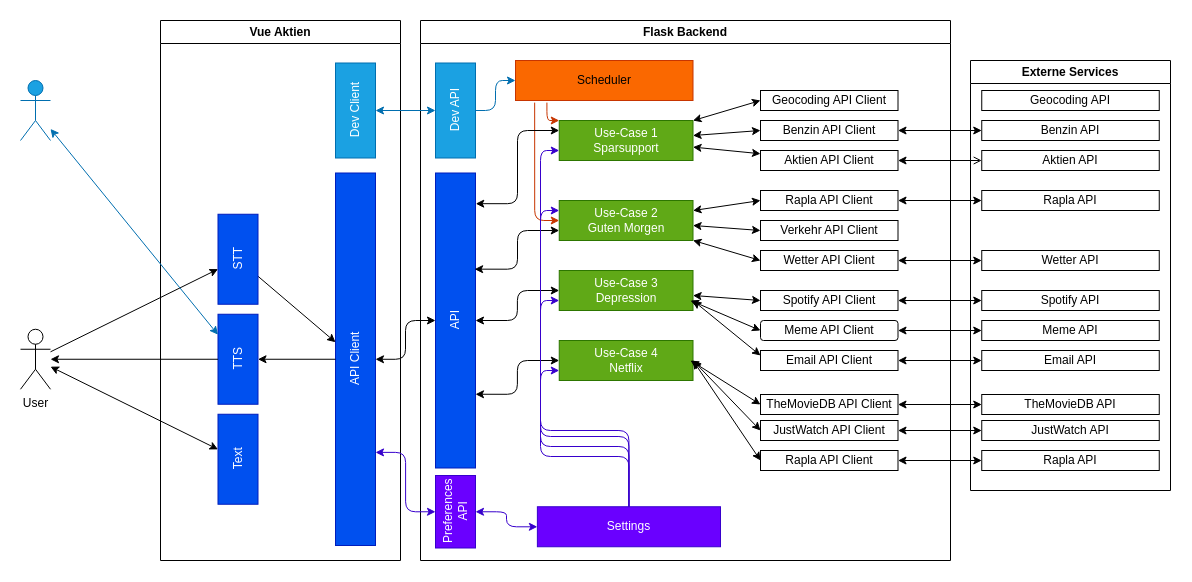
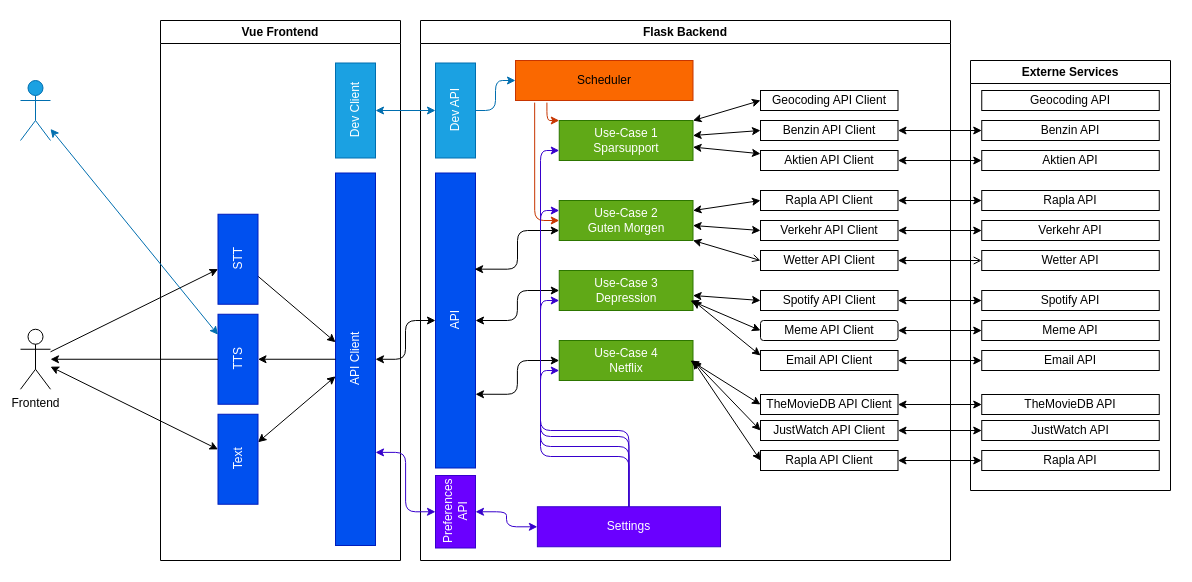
  <mxCell id="0" />
  <mxCell id="1" parent="0" />
- <mxCell id="2" value="Vue Aktien" style="swimlane;whiteSpace=wrap;html=1;" parent="1" vertex="1"><mxGeometry x="160" y="20" width="240" height="540" as="geometry"><mxRectangle x="230" y="80" width="120" height="30" as="alternateBounds" /></mxGeometry></mxCell>
+ <mxCell id="2" value="Vue Frontend" style="swimlane;whiteSpace=wrap;html=1;" parent="1" vertex="1"><mxGeometry x="160" y="20" width="240" height="540" as="geometry"><mxRectangle x="230" y="80" width="120" height="30" as="alternateBounds" /></mxGeometry></mxCell>
  <mxCell id="3" value="API Client" style="rounded=0;whiteSpace=wrap;html=1;rotation=-90;fillColor=#0050ef;fontColor=#ffffff;strokeColor=#001DBC;" parent="2" vertex="1"><mxGeometry x="8.75" y="318.75" width="372.5" height="40" as="geometry" /></mxCell>
  <mxCell id="4" value="Dev Client" style="rounded=0;whiteSpace=wrap;html=1;rotation=-90;fillColor=#1ba1e2;fontColor=#ffffff;strokeColor=#006EAF;" parent="2" vertex="1"><mxGeometry x="147.5" y="70" width="95" height="40" as="geometry" /></mxCell>
  <mxCell id="5" style="edgeStyle=none;html=1;startArrow=classic;startFill=1;endArrow=none;endFill=0;" parent="2" source="6" target="3" edge="1"><mxGeometry relative="1" as="geometry" /></mxCell>
  <mxCell id="6" value="TTS" style="rounded=0;whiteSpace=wrap;html=1;rotation=-90;fillColor=#0050ef;fontColor=#ffffff;strokeColor=#001DBC;" parent="2" vertex="1"><mxGeometry x="32.5" y="318.75" width="90" height="40" as="geometry" /></mxCell>
  <mxCell id="7" style="edgeStyle=none;html=1;" parent="2" source="8" target="3" edge="1"><mxGeometry relative="1" as="geometry" /></mxCell>
  <mxCell id="8" value="STT" style="rounded=0;whiteSpace=wrap;html=1;rotation=-90;fillColor=#0050ef;fontColor=#ffffff;strokeColor=#001DBC;" parent="2" vertex="1"><mxGeometry x="32.5" y="218.75" width="90" height="40" as="geometry" /></mxCell>
+ <mxCell id="9" value="" style="edgeStyle=none;html=1;startArrow=classic;startFill=1;" parent="2" source="10" target="3" edge="1"><mxGeometry relative="1" as="geometry" /></mxCell>
  <mxCell id="10" value="Text" style="rounded=0;whiteSpace=wrap;html=1;rotation=-90;fillColor=#0050ef;fontColor=#ffffff;strokeColor=#001DBC;" parent="2" vertex="1"><mxGeometry x="32.5" y="418.75" width="90" height="40" as="geometry" /></mxCell>
  <mxCell id="11" value="Flask Backend" style="swimlane;whiteSpace=wrap;html=1;" parent="1" vertex="1"><mxGeometry x="420" y="20" width="530" height="540" as="geometry"><mxRectangle x="490" y="310" width="120" height="30" as="alternateBounds" /></mxGeometry></mxCell>
  <mxCell id="12" style="edgeStyle=orthogonalEdgeStyle;html=1;entryX=0;entryY=0.5;entryDx=0;entryDy=0;startArrow=none;startFill=0;endArrow=classic;endFill=1;fillColor=#1ba1e2;strokeColor=#006EAF;" parent="11" source="13" target="14" edge="1"><mxGeometry relative="1" as="geometry" /></mxCell>
  <mxCell id="13" value="Dev API" style="rounded=0;whiteSpace=wrap;html=1;rotation=-90;fillColor=#1ba1e2;fontColor=#ffffff;strokeColor=#006EAF;" parent="11" vertex="1"><mxGeometry x="-12.5" y="70" width="95" height="40" as="geometry" /></mxCell>
  <mxCell id="14" value="Scheduler" style="rounded=0;whiteSpace=wrap;html=1;fillColor=#fa6800;fontColor=#000000;strokeColor=#C73500;" parent="11" vertex="1"><mxGeometry x="95" y="40" width="177.5" height="40" as="geometry" /></mxCell>
  <mxCell id="15" style="edgeStyle=orthogonalEdgeStyle;html=1;startArrow=classic;startFill=1;endArrow=classic;endFill=1;fillColor=#6a00ff;strokeColor=#3700CC;" parent="11" source="17" target="36" edge="1"><mxGeometry relative="1" as="geometry" /></mxCell>
  <mxCell id="16" style="edgeStyle=orthogonalEdgeStyle;html=1;entryX=0;entryY=0.75;entryDx=0;entryDy=0;startArrow=none;startFill=0;endArrow=classic;endFill=1;fillColor=#6a00ff;strokeColor=#3700CC;" parent="11" source="17" target="34" edge="1"><mxGeometry relative="1" as="geometry"><Array as="points"><mxPoint x="208" y="416" /><mxPoint x="120" y="416" /><mxPoint x="120" y="350" /></Array></mxGeometry></mxCell>
  <mxCell id="17" value="Settings" style="rounded=0;whiteSpace=wrap;html=1;fillColor=#6a00ff;fontColor=#ffffff;strokeColor=#3700CC;" parent="11" vertex="1"><mxGeometry x="116.88" y="486.25" width="183.12" height="40" as="geometry" /></mxCell>
  <mxCell id="18" value="API" style="rounded=0;whiteSpace=wrap;html=1;rotation=-90;fillColor=#0050ef;fontColor=#ffffff;strokeColor=#001DBC;" parent="11" vertex="1"><mxGeometry x="-112.5" y="280" width="295" height="40" as="geometry" /></mxCell>
  <mxCell id="19" style="edgeStyle=orthogonalEdgeStyle;html=1;entryX=0.108;entryY=1.053;entryDx=0;entryDy=0;entryPerimeter=0;startArrow=classic;startFill=1;endArrow=none;endFill=0;exitX=0;exitY=0.5;exitDx=0;exitDy=0;fillColor=#fa6800;strokeColor=#C73500;" parent="11" source="29" target="14" edge="1"><mxGeometry relative="1" as="geometry"><mxPoint x="130" y="110" as="sourcePoint" /></mxGeometry></mxCell>
- <mxCell id="20" style="edgeStyle=orthogonalEdgeStyle;html=1;entryX=0.896;entryY=1.006;entryDx=0;entryDy=0;entryPerimeter=0;startArrow=classic;startFill=1;endArrow=classic;endFill=1;exitX=0;exitY=0.25;exitDx=0;exitDy=0;" parent="11" source="24" target="18" edge="1"><mxGeometry relative="1" as="geometry"><Array as="points"><mxPoint x="97" y="110" /><mxPoint x="97" y="183" /></Array></mxGeometry></mxCell>
  <mxCell id="21" style="html=1;entryX=0;entryY=0.5;entryDx=0;entryDy=0;startArrow=classic;startFill=1;endArrow=classic;endFill=1;" parent="11" source="24" target="40" edge="1"><mxGeometry relative="1" as="geometry" /></mxCell>
  <mxCell id="22" style="html=1;entryX=0;entryY=0.5;entryDx=0;entryDy=0;startArrow=classic;startFill=1;endArrow=classic;endFill=1;" parent="11" source="24" target="41" edge="1"><mxGeometry relative="1" as="geometry" /></mxCell>
  <mxCell id="23" style="html=1;startArrow=classic;startFill=1;endArrow=classic;endFill=1;" parent="11" source="24" target="42" edge="1"><mxGeometry relative="1" as="geometry" /></mxCell>
  <mxCell id="24" value="Use-Case 1&lt;br&gt;Sparsupport" style="rounded=0;whiteSpace=wrap;html=1;fillColor=#60a917;fontColor=#ffffff;strokeColor=#2D7600;" parent="11" vertex="1"><mxGeometry x="138.75" y="100" width="133.75" height="40" as="geometry" /></mxCell>
  <mxCell id="25" style="edgeStyle=orthogonalEdgeStyle;html=1;entryX=0.674;entryY=0.978;entryDx=0;entryDy=0;entryPerimeter=0;startArrow=classic;startFill=1;endArrow=classic;endFill=1;" parent="11" source="29" target="18" edge="1"><mxGeometry relative="1" as="geometry"><Array as="points"><mxPoint x="97" y="210" /><mxPoint x="97" y="249" /></Array></mxGeometry></mxCell>
  <mxCell id="26" style="edgeStyle=none;html=1;entryX=0;entryY=0.5;entryDx=0;entryDy=0;startArrow=classic;startFill=1;endArrow=classic;endFill=1;" parent="11" source="29" target="43" edge="1"><mxGeometry relative="1" as="geometry" /></mxCell>
  <mxCell id="27" style="edgeStyle=none;html=1;entryX=0;entryY=0.5;entryDx=0;entryDy=0;startArrow=classic;startFill=1;endArrow=classic;endFill=1;" parent="11" source="29" target="44" edge="1"><mxGeometry relative="1" as="geometry" /></mxCell>
- <mxCell id="28" style="edgeStyle=none;html=1;entryX=0;entryY=0.5;entryDx=0;entryDy=0;startArrow=classic;startFill=1;endArrow=classic;endFill=1;" parent="11" source="29" target="45" edge="1"><mxGeometry relative="1" as="geometry" /></mxCell>
+ <mxCell id="28" style="edgeStyle=none;html=1;entryX=0;entryY=0.5;entryDx=0;entryDy=0;startArrow=classic;startFill=1;endArrow=open;endFill=1;" parent="11" source="29" target="45" edge="1"><mxGeometry relative="1" as="geometry" /></mxCell>
  <mxCell id="29" value="Use-Case 2&lt;br&gt;Guten Morgen" style="rounded=0;whiteSpace=wrap;html=1;fillColor=#60a917;fontColor=#ffffff;strokeColor=#2D7600;" parent="11" vertex="1"><mxGeometry x="138.75" y="180" width="133.75" height="40" as="geometry" /></mxCell>
  <mxCell id="30" style="edgeStyle=orthogonalEdgeStyle;html=1;startArrow=classic;startFill=1;endArrow=classic;endFill=1;" parent="11" source="32" target="18" edge="1"><mxGeometry relative="1" as="geometry" /></mxCell>
  <mxCell id="31" style="edgeStyle=none;html=1;entryX=0;entryY=0.5;entryDx=0;entryDy=0;startArrow=classic;startFill=1;endArrow=classic;endFill=1;" parent="11" source="32" target="46" edge="1"><mxGeometry relative="1" as="geometry" /></mxCell>
  <mxCell id="32" value="Use-Case 3&lt;br&gt;Depression&lt;span style=&quot;color: rgba(0, 0, 0, 0); font-family: monospace; font-size: 0px; text-align: start;&quot;&gt;%3CmxGraphModel%3E%3Croot%3E%3CmxCell%20id%3D%220%22%2F%3E%3CmxCell%20id%3D%221%22%20parent%3D%220%22%2F%3E%3CmxCell%20id%3D%222%22%20value%3D%22Use-Case%202%26lt%3Bbr%26gt%3BGuten%20Morgen%22%20style%3D%22rounded%3D0%3BwhiteSpace%3Dwrap%3Bhtml%3D1%3B%22%20vertex%3D%221%22%20parent%3D%221%22%3E%3CmxGeometry%20x%3D%22628.75%22%20y%3D%22240%22%20width%3D%22133.75%22%20height%3D%2240%22%20as%3D%22geometry%22%2F%3E%3C%2FmxCell%3E%3C%2Froot%3E%3C%2FmxGraphModel%3E&lt;/span&gt;" style="rounded=0;whiteSpace=wrap;html=1;fillColor=#60a917;fontColor=#ffffff;strokeColor=#2D7600;" parent="11" vertex="1"><mxGeometry x="138.75" y="250" width="133.75" height="40" as="geometry" /></mxCell>
  <mxCell id="33" style="edgeStyle=orthogonalEdgeStyle;html=1;entryX=0.25;entryY=1;entryDx=0;entryDy=0;startArrow=classic;startFill=1;endArrow=classic;endFill=1;" parent="11" source="34" target="18" edge="1"><mxGeometry relative="1" as="geometry" /></mxCell>
  <mxCell id="34" value="Use-Case 4&lt;br&gt;&lt;div style=&quot;text-align: center;&quot;&gt;&lt;span style=&quot;text-align: start; background-color: initial;&quot;&gt;Netflix&lt;/span&gt;&lt;span style=&quot;color: rgba(0, 0, 0, 0); font-family: monospace; font-size: 0px; text-align: start; background-color: initial;&quot;&gt;%3CmxGraphModel%3E%3Croot%3E%3CmxCell%20id%3D%220%22%2F%3E%3CmxCell%20id%3D%221%22%20parent%3D%220%22%2F%3E%3CmxCell%20id%3D%222%22%20value%3D%22Use-Case%202%26lt%3Bbr%26gt%3BGuten%20Morgen%22%20style%3D%22rounded%3D0%3BwhiteSpace%3Dwrap%3Bhtml%3D1%3B%22%20vertex%3D%221%22%20parent%3D%221%22%3E%3CmxGeometry%20x%3D%22628.75%22%20y%3D%22240%22%20width%3D%22133.75%22%20height%3D%2240%22%20as%3D%22geometry%22%2F%3E%3C%2FmxCell%3E%3C%2Froot%3E%3C%2FmxGraphModel%3E&lt;/span&gt;&lt;/div&gt;" style="rounded=0;whiteSpace=wrap;html=1;fillColor=#60a917;fontColor=#ffffff;strokeColor=#2D7600;" parent="11" vertex="1"><mxGeometry x="138.75" y="320" width="133.75" height="40" as="geometry" /></mxCell>
  <mxCell id="35" style="edgeStyle=orthogonalEdgeStyle;html=1;entryX=0.177;entryY=1.053;entryDx=0;entryDy=0;entryPerimeter=0;startArrow=classic;startFill=1;endArrow=none;endFill=0;exitX=0;exitY=0;exitDx=0;exitDy=0;fillColor=#fa6800;strokeColor=#C73500;" parent="11" source="24" target="14" edge="1"><mxGeometry relative="1" as="geometry"><mxPoint x="95" y="197.88" as="sourcePoint" /><mxPoint x="70.42" y="80" as="targetPoint" /><Array as="points"><mxPoint x="126" y="100" /></Array></mxGeometry></mxCell>
  <mxCell id="36" value="Preferences API" style="rounded=0;whiteSpace=wrap;html=1;rotation=-90;fillColor=#6a00ff;fontColor=#ffffff;strokeColor=#3700CC;" parent="11" vertex="1"><mxGeometry x="-1.25" y="471.25" width="72.5" height="40" as="geometry" /></mxCell>
  <mxCell id="37" style="edgeStyle=orthogonalEdgeStyle;html=1;entryX=0;entryY=0.75;entryDx=0;entryDy=0;startArrow=none;startFill=0;endArrow=classic;endFill=1;exitX=0.5;exitY=0;exitDx=0;exitDy=0;fillColor=#6a00ff;strokeColor=#3700CC;" parent="11" source="17" target="32" edge="1"><mxGeometry relative="1" as="geometry"><mxPoint x="273.444" y="481.25" as="sourcePoint" /><mxPoint x="148.75" y="360.0" as="targetPoint" /><Array as="points"><mxPoint x="208" y="410" /><mxPoint x="120" y="410" /><mxPoint x="120" y="280" /></Array></mxGeometry></mxCell>
  <mxCell id="38" style="edgeStyle=orthogonalEdgeStyle;html=1;entryX=0;entryY=0.25;entryDx=0;entryDy=0;startArrow=none;startFill=0;endArrow=classic;endFill=1;exitX=0.5;exitY=0;exitDx=0;exitDy=0;fillColor=#6a00ff;strokeColor=#3700CC;" parent="11" source="17" target="29" edge="1"><mxGeometry relative="1" as="geometry"><mxPoint x="290" y="450" as="sourcePoint" /><mxPoint x="148.75" y="360.0" as="targetPoint" /><Array as="points"><mxPoint x="208" y="426" /><mxPoint x="120" y="426" /><mxPoint x="120" y="190" /></Array></mxGeometry></mxCell>
  <mxCell id="39" style="edgeStyle=orthogonalEdgeStyle;html=1;entryX=0;entryY=0.75;entryDx=0;entryDy=0;startArrow=none;startFill=0;endArrow=classic;endFill=1;exitX=0.5;exitY=0;exitDx=0;exitDy=0;fillColor=#6a00ff;strokeColor=#3700CC;" parent="11" source="17" target="24" edge="1"><mxGeometry relative="1" as="geometry"><mxPoint x="273.44" y="481.25" as="sourcePoint" /><mxPoint x="148.75" y="200" as="targetPoint" /><Array as="points"><mxPoint x="208" y="436" /><mxPoint x="120" y="436" /><mxPoint x="120" y="130" /></Array></mxGeometry></mxCell>
  <mxCell id="40" value="Geocoding API Client" style="rounded=0;whiteSpace=wrap;html=1;" parent="11" vertex="1"><mxGeometry x="340" y="70" width="137.5" height="20" as="geometry" /></mxCell>
  <mxCell id="41" value="Benzin API Client" style="rounded=0;whiteSpace=wrap;html=1;" parent="11" vertex="1"><mxGeometry x="340" y="100" width="137.5" height="20" as="geometry" /></mxCell>
  <mxCell id="42" value="Aktien API Client" style="rounded=0;whiteSpace=wrap;html=1;" parent="11" vertex="1"><mxGeometry x="340" y="130" width="137.5" height="20" as="geometry" /></mxCell>
  <mxCell id="43" value="Rapla API Client" style="rounded=0;whiteSpace=wrap;html=1;" parent="11" vertex="1"><mxGeometry x="340" y="170" width="137.5" height="20" as="geometry" /></mxCell>
  <mxCell id="44" value="Verkehr API Client" style="rounded=0;whiteSpace=wrap;html=1;" parent="11" vertex="1"><mxGeometry x="340" y="200" width="137.5" height="20" as="geometry" /></mxCell>
  <mxCell id="45" value="Wetter API Client" style="rounded=0;whiteSpace=wrap;html=1;" parent="11" vertex="1"><mxGeometry x="340" y="230" width="137.5" height="20" as="geometry" /></mxCell>
  <mxCell id="46" value="Spotify API Client" style="rounded=0;whiteSpace=wrap;html=1;" parent="11" vertex="1"><mxGeometry x="340" y="270" width="137.5" height="20" as="geometry" /></mxCell>
  <mxCell id="47" value="Meme API Client" style="whiteSpace=wrap;html=1;rounded=1;" parent="11" vertex="1"><mxGeometry x="340" y="300" width="137.5" height="20" as="geometry" /></mxCell>
  <mxCell id="48" style="edgeStyle=none;html=1;entryX=1;entryY=0.75;entryDx=0;entryDy=0;startArrow=classic;startFill=1;endArrow=classic;endFill=1;exitX=0;exitY=0.25;exitDx=0;exitDy=0;" parent="11" source="49" target="32" edge="1"><mxGeometry relative="1" as="geometry" /></mxCell>
  <mxCell id="49" value="Email API Client" style="rounded=0;whiteSpace=wrap;html=1;" parent="11" vertex="1"><mxGeometry x="340" y="330" width="137.5" height="20" as="geometry" /></mxCell>
  <mxCell id="50" value="TheMovieDB API Client" style="rounded=0;whiteSpace=wrap;html=1;" parent="11" vertex="1"><mxGeometry x="340" y="374" width="137.5" height="20" as="geometry" /></mxCell>
  <mxCell id="51" style="edgeStyle=none;html=1;entryX=1;entryY=0.5;entryDx=0;entryDy=0;startArrow=classic;startFill=1;endArrow=classic;endFill=1;exitX=0;exitY=0.5;exitDx=0;exitDy=0;" parent="11" source="52" target="34" edge="1"><mxGeometry relative="1" as="geometry" /></mxCell>
  <mxCell id="52" value="JustWatch API Client" style="rounded=0;whiteSpace=wrap;html=1;" parent="11" vertex="1"><mxGeometry x="340" y="400" width="137.5" height="20" as="geometry" /></mxCell>
  <mxCell id="53" style="edgeStyle=none;html=1;entryX=1;entryY=0.5;entryDx=0;entryDy=0;startArrow=classic;startFill=1;endArrow=classic;endFill=1;exitX=0;exitY=0.5;exitDx=0;exitDy=0;" parent="11" source="54" target="34" edge="1"><mxGeometry relative="1" as="geometry" /></mxCell>
  <mxCell id="54" value="Rapla API Client" style="rounded=0;whiteSpace=wrap;html=1;" parent="11" vertex="1"><mxGeometry x="340" y="430" width="137.5" height="20" as="geometry" /></mxCell>
  <mxCell id="55" value="Externe Services" style="swimlane;whiteSpace=wrap;html=1;" parent="1" vertex="1"><mxGeometry x="970" y="60" width="200" height="430" as="geometry"><mxRectangle x="490" y="310" width="120" height="30" as="alternateBounds" /></mxGeometry></mxCell>
  <mxCell id="56" value="Geocoding API" style="rounded=0;whiteSpace=wrap;html=1;" parent="55" vertex="1"><mxGeometry x="11.25" y="30" width="177.5" height="20" as="geometry" /></mxCell>
  <mxCell id="57" value="Benzin API" style="rounded=0;whiteSpace=wrap;html=1;" parent="55" vertex="1"><mxGeometry x="11.25" y="60" width="177.5" height="20" as="geometry" /></mxCell>
  <mxCell id="58" value="Aktien API" style="rounded=0;whiteSpace=wrap;html=1;" parent="55" vertex="1"><mxGeometry x="11.25" y="90" width="177.5" height="20" as="geometry" /></mxCell>
  <mxCell id="59" value="Rapla API" style="rounded=0;whiteSpace=wrap;html=1;" parent="55" vertex="1"><mxGeometry x="11.25" y="130" width="177.5" height="20" as="geometry" /></mxCell>
+ <mxCell id="60" value="Verkehr API" style="rounded=0;whiteSpace=wrap;html=1;" parent="55" vertex="1"><mxGeometry x="11.25" y="160" width="177.5" height="20" as="geometry" /></mxCell>
  <mxCell id="61" value="Wetter API" style="rounded=0;whiteSpace=wrap;html=1;" parent="55" vertex="1"><mxGeometry x="11.25" y="190" width="177.5" height="20" as="geometry" /></mxCell>
  <mxCell id="62" value="Spotify API" style="rounded=0;whiteSpace=wrap;html=1;" parent="55" vertex="1"><mxGeometry x="11.25" y="230" width="177.5" height="20" as="geometry" /></mxCell>
  <mxCell id="63" value="Meme API" style="rounded=0;whiteSpace=wrap;html=1;" parent="55" vertex="1"><mxGeometry x="11.25" y="260" width="177.5" height="20" as="geometry" /></mxCell>
  <mxCell id="64" value="Email API" style="rounded=0;whiteSpace=wrap;html=1;" parent="55" vertex="1"><mxGeometry x="11.25" y="290" width="177.5" height="20" as="geometry" /></mxCell>
  <mxCell id="65" value="TheMovieDB API" style="rounded=0;whiteSpace=wrap;html=1;" parent="55" vertex="1"><mxGeometry x="11.25" y="334" width="177.5" height="20" as="geometry" /></mxCell>
  <mxCell id="66" value="JustWatch API" style="rounded=0;whiteSpace=wrap;html=1;" parent="55" vertex="1"><mxGeometry x="11.25" y="360" width="177.5" height="20" as="geometry" /></mxCell>
  <mxCell id="67" value="Rapla API" style="rounded=0;whiteSpace=wrap;html=1;" parent="55" vertex="1"><mxGeometry x="11.25" y="390" width="177.5" height="20" as="geometry" /></mxCell>
  <mxCell id="68" style="edgeStyle=none;html=1;entryX=0.5;entryY=0;entryDx=0;entryDy=0;startArrow=classic;startFill=1;endArrow=none;endFill=0;" parent="1" source="70" target="6" edge="1"><mxGeometry relative="1" as="geometry" /></mxCell>
  <mxCell id="69" style="edgeStyle=none;html=1;startArrow=classic;startFill=1;endArrow=classic;endFill=1;" parent="1" source="70" target="10" edge="1"><mxGeometry relative="1" as="geometry" /></mxCell>
- <mxCell id="70" value="User" style="shape=umlActor;verticalLabelPosition=bottom;verticalAlign=top;html=1;outlineConnect=0;" parent="1" vertex="1"><mxGeometry x="20" y="328.75" width="30" height="60" as="geometry" /></mxCell>
+ <mxCell id="70" value="Frontend" style="shape=umlActor;verticalLabelPosition=bottom;verticalAlign=top;html=1;outlineConnect=0;" parent="1" vertex="1"><mxGeometry x="20" y="328.75" width="30" height="60" as="geometry" /></mxCell>
  <mxCell id="71" style="edgeStyle=none;html=1;startArrow=classic;startFill=1;endArrow=none;endFill=0;" parent="1" source="8" target="70" edge="1"><mxGeometry relative="1" as="geometry" /></mxCell>
  <mxCell id="72" style="edgeStyle=none;html=1;startArrow=classic;startFill=1;endArrow=classic;endFill=1;fillColor=#1ba1e2;strokeColor=#006EAF;" parent="1" source="73" target="6" edge="1"><mxGeometry relative="1" as="geometry" /></mxCell>
  <mxCell id="73" value="Dev" style="shape=umlActor;verticalLabelPosition=bottom;verticalAlign=top;html=1;outlineConnect=0;fillColor=#1ba1e2;fontColor=#ffffff;strokeColor=#006EAF;" parent="1" vertex="1"><mxGeometry x="20" y="80" width="30" height="60" as="geometry" /></mxCell>
  <mxCell id="74" style="edgeStyle=none;html=1;startArrow=classic;startFill=1;endArrow=classic;endFill=1;fillColor=#1ba1e2;strokeColor=#006EAF;" parent="1" source="4" target="13" edge="1"><mxGeometry relative="1" as="geometry" /></mxCell>
  <mxCell id="75" style="edgeStyle=orthogonalEdgeStyle;html=1;startArrow=classic;startFill=1;endArrow=classic;endFill=1;" parent="1" source="3" target="18" edge="1"><mxGeometry relative="1" as="geometry" /></mxCell>
  <mxCell id="76" style="edgeStyle=orthogonalEdgeStyle;html=1;entryX=0.25;entryY=1;entryDx=0;entryDy=0;startArrow=classic;startFill=1;endArrow=classic;endFill=1;fillColor=#6a00ff;strokeColor=#3700CC;" parent="1" source="36" target="3" edge="1"><mxGeometry relative="1" as="geometry" /></mxCell>
  <mxCell id="77" style="edgeStyle=orthogonalEdgeStyle;html=1;entryX=0;entryY=0.5;entryDx=0;entryDy=0;startArrow=classic;startFill=1;endArrow=classic;endFill=1;" parent="1" source="54" target="67" edge="1"><mxGeometry relative="1" as="geometry" /></mxCell>
  <mxCell id="78" style="edgeStyle=orthogonalEdgeStyle;html=1;startArrow=classic;startFill=1;endArrow=classic;endFill=1;" parent="1" source="52" target="66" edge="1"><mxGeometry relative="1" as="geometry" /></mxCell>
  <mxCell id="79" style="edgeStyle=orthogonalEdgeStyle;html=1;startArrow=classic;startFill=1;endArrow=classic;endFill=1;" parent="1" source="50" target="65" edge="1"><mxGeometry relative="1" as="geometry" /></mxCell>
  <mxCell id="80" style="edgeStyle=orthogonalEdgeStyle;html=1;entryX=0;entryY=0.5;entryDx=0;entryDy=0;startArrow=classic;startFill=1;endArrow=classic;endFill=1;" parent="1" source="49" target="64" edge="1"><mxGeometry relative="1" as="geometry" /></mxCell>
  <mxCell id="81" style="edgeStyle=orthogonalEdgeStyle;html=1;startArrow=classic;startFill=1;endArrow=classic;endFill=1;" parent="1" source="47" target="63" edge="1"><mxGeometry relative="1" as="geometry" /></mxCell>
  <mxCell id="82" style="edgeStyle=orthogonalEdgeStyle;html=1;startArrow=classic;startFill=1;endArrow=classic;endFill=1;" parent="1" source="46" target="62" edge="1"><mxGeometry relative="1" as="geometry" /></mxCell>
- <mxCell id="83" style="edgeStyle=orthogonalEdgeStyle;html=1;startArrow=classic;startFill=1;endArrow=classic;endFill=1;" parent="1" source="45" target="61" edge="1"><mxGeometry relative="1" as="geometry" /></mxCell>
+ <mxCell id="83" style="edgeStyle=orthogonalEdgeStyle;html=1;startArrow=classic;startFill=1;endArrow=open;endFill=1;" parent="1" source="45" target="61" edge="1"><mxGeometry relative="1" as="geometry" /></mxCell>
+ <mxCell id="84" style="edgeStyle=orthogonalEdgeStyle;html=1;startArrow=classic;startFill=1;endArrow=classic;endFill=1;" parent="1" source="44" target="60" edge="1"><mxGeometry relative="1" as="geometry" /></mxCell>
  <mxCell id="85" style="edgeStyle=orthogonalEdgeStyle;html=1;startArrow=classic;startFill=1;endArrow=classic;endFill=1;" parent="1" source="43" target="59" edge="1"><mxGeometry relative="1" as="geometry" /></mxCell>
- <mxCell id="86" style="edgeStyle=orthogonalEdgeStyle;html=1;startArrow=classic;startFill=1;endArrow=open;endFill=1;" parent="1" source="42" target="58" edge="1"><mxGeometry relative="1" as="geometry" /></mxCell>
+ <mxCell id="86" style="edgeStyle=orthogonalEdgeStyle;html=1;startArrow=classic;startFill=1;endArrow=classic;endFill=1;" parent="1" source="42" target="58" edge="1"><mxGeometry relative="1" as="geometry" /></mxCell>
  <mxCell id="87" style="edgeStyle=orthogonalEdgeStyle;html=1;startArrow=classic;startFill=1;endArrow=classic;endFill=1;" parent="1" source="41" target="57" edge="1"><mxGeometry relative="1" as="geometry" /></mxCell>
  <mxCell id="88" style="edgeStyle=none;html=1;startArrow=classic;startFill=1;endArrow=classic;endFill=1;exitX=0;exitY=0.5;exitDx=0;exitDy=0;" parent="1" source="47" edge="1"><mxGeometry relative="1" as="geometry"><mxPoint x="690" y="300" as="targetPoint" /></mxGeometry></mxCell>
  <mxCell id="89" style="edgeStyle=none;html=1;startArrow=classic;startFill=1;endArrow=classic;endFill=1;exitX=0;exitY=0.5;exitDx=0;exitDy=0;" parent="1" source="50" edge="1"><mxGeometry relative="1" as="geometry"><mxPoint x="690" y="360" as="targetPoint" /></mxGeometry></mxCell>
